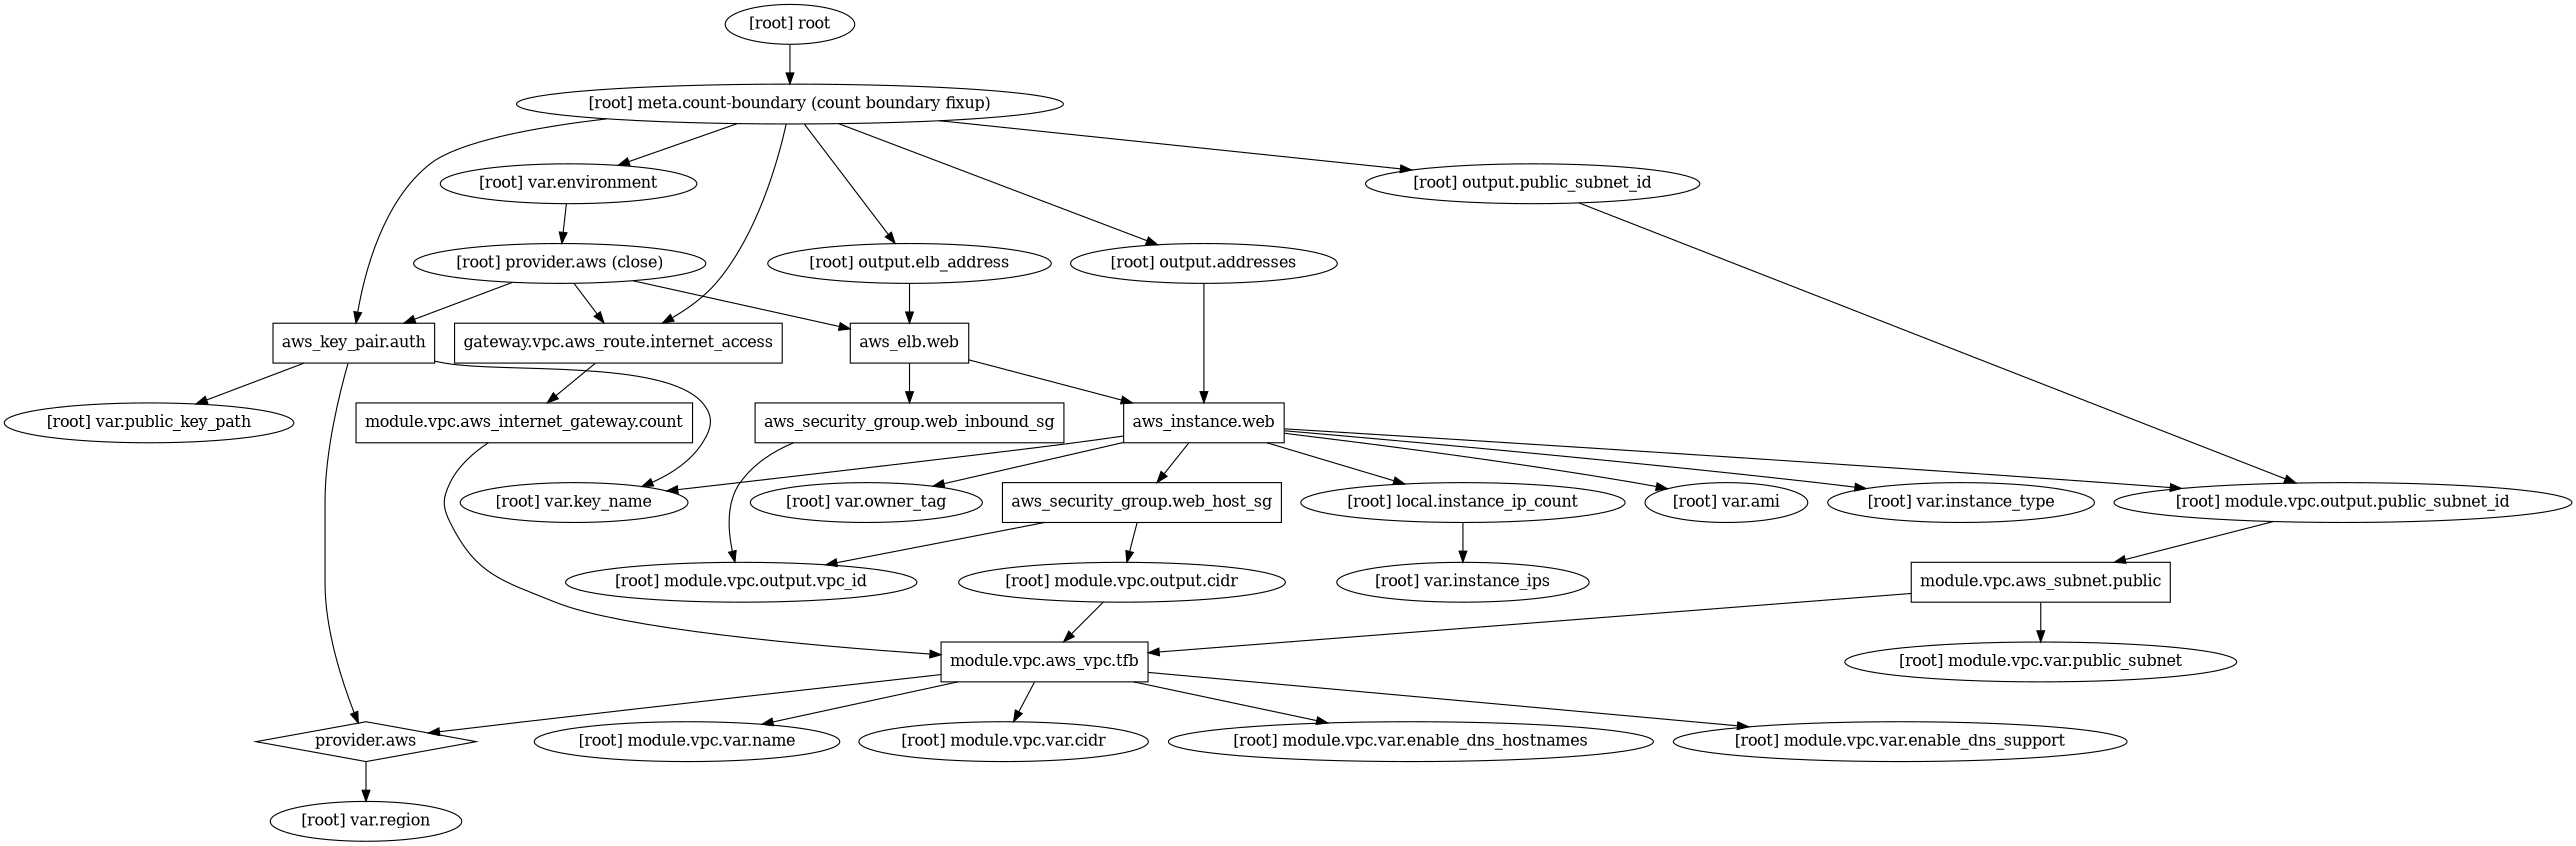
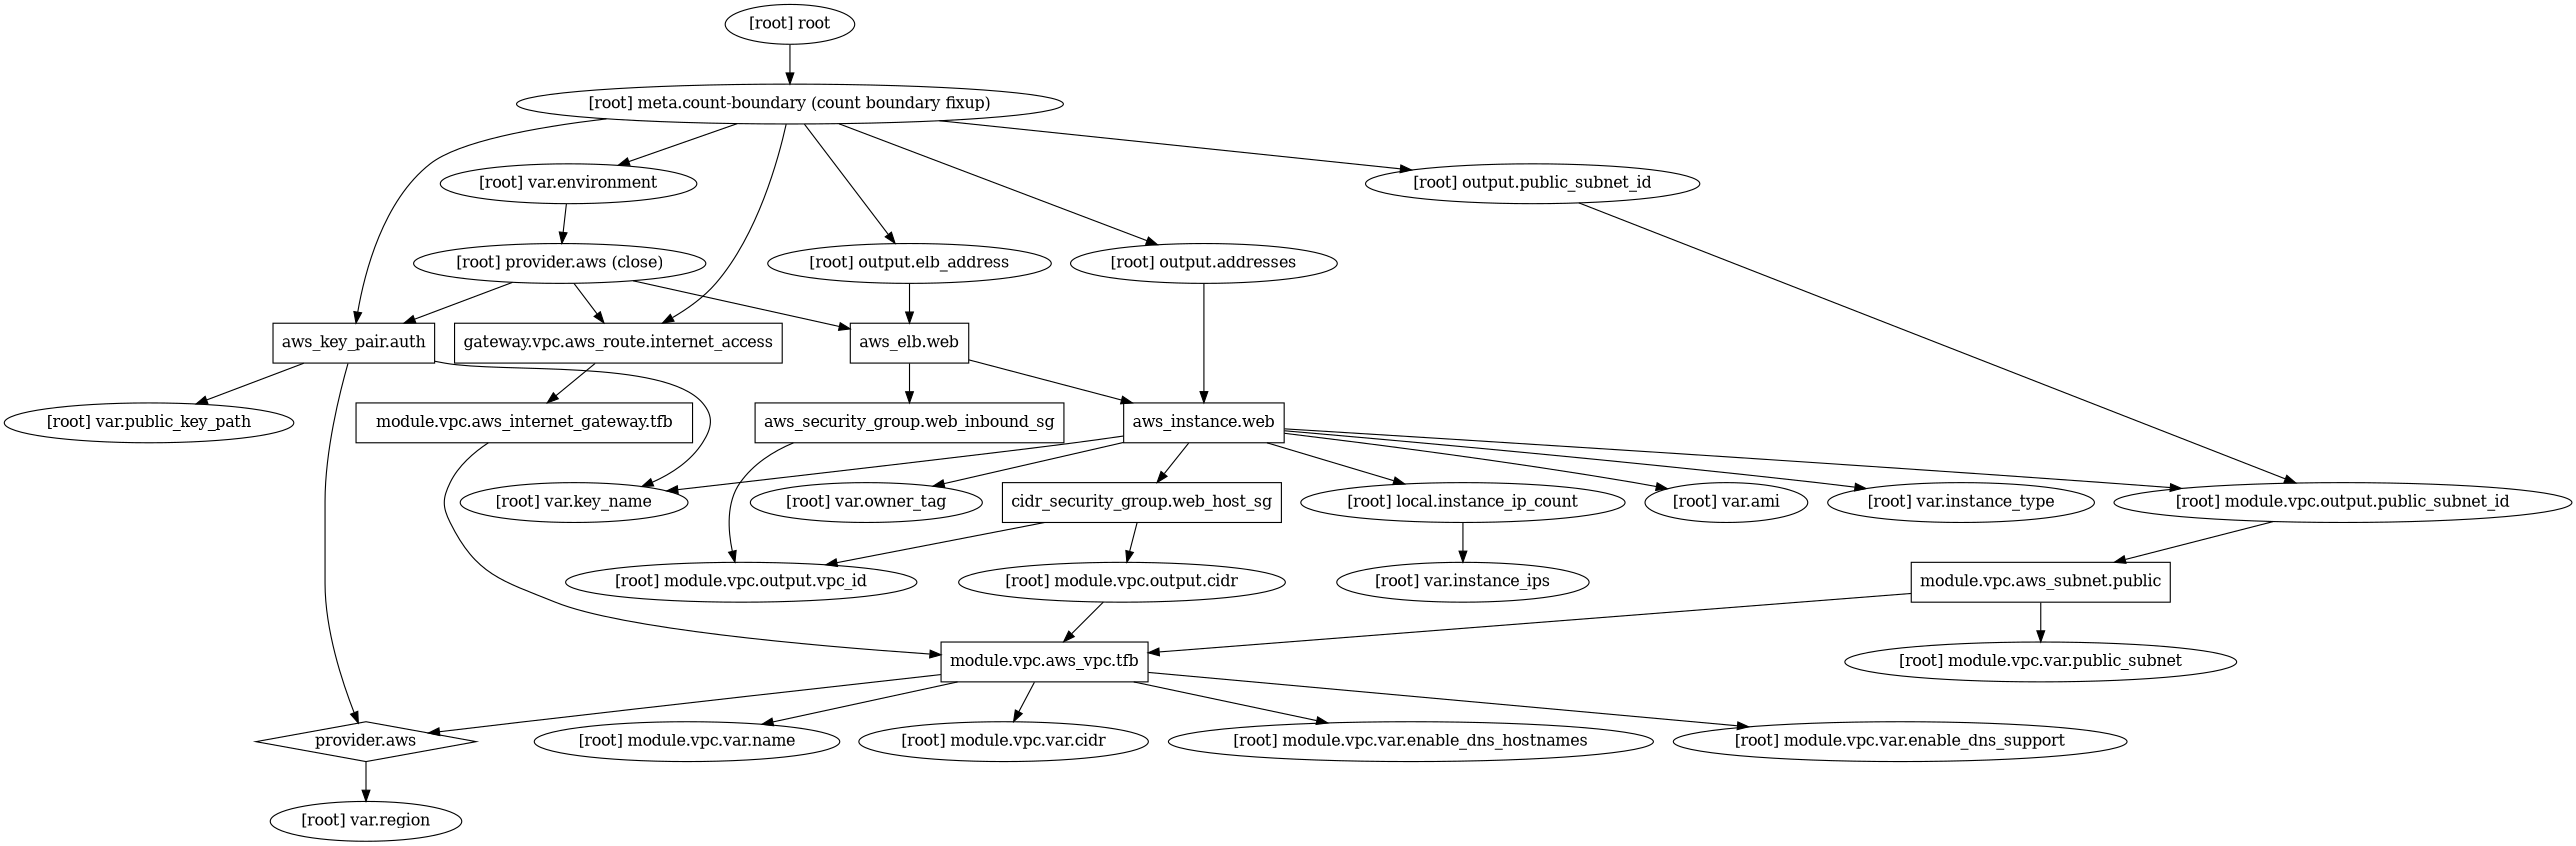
  digraph {
    compound=true
    newrank=true
    n1 [label="aws_elb.web" shape=box]
    n2 [label="aws_instance.web" shape=box]
    n3 [label="aws_security_group.web_inbound_sg" shape=box]
-   n4 [label="aws_security_group.web_host_sg" shape=box]
+   n4 [label="cidr_security_group.web_host_sg" shape=box]
    "[root] local.instance_ip_count"
    "[root] module.vpc.output.public_subnet_id"
    "[root] var.ami"
    "[root] var.instance_type"
    "[root] var.key_name"
    "[root] var.owner_tag"
    n11 [label="aws_key_pair.auth" shape=box]
    n12 [label="provider.aws" shape=diamond]
    "[root] var.public_key_path"
    "[root] module.vpc.output.cidr"
    "[root] module.vpc.output.vpc_id"
-   n16 [label="module.vpc.aws_internet_gateway.count" shape=box]
+   n16 [label="module.vpc.aws_internet_gateway.tfb" shape=box]
    n17 [label="module.vpc.aws_vpc.tfb" shape=box]
    n18 [label="gateway.vpc.aws_route.internet_access" shape=box]
    n19 [label="module.vpc.aws_subnet.public" shape=box]
    "[root] module.vpc.var.public_subnet"
    "[root] module.vpc.var.cidr"
    "[root] module.vpc.var.enable_dns_hostnames"
    "[root] module.vpc.var.enable_dns_support"
    "[root] module.vpc.var.name"
    "[root] var.region"
    "[root] var.instance_ips"
    "[root] meta.count-boundary (count boundary fixup)"
    "[root] output.addresses"
    "[root] output.elb_address"
    "[root] output.public_subnet_id"
    "[root] var.environment"
    "[root] provider.aws (close)"
    "[root] root"
    subgraph sub_1 {
      n1
      n2
      n3
      n4
      "[root] local.instance_ip_count"
      "[root] module.vpc.output.public_subnet_id"
      "[root] var.ami"
      "[root] var.instance_type"
      "[root] var.key_name"
      "[root] var.owner_tag"
      n11
      n12
      "[root] var.public_key_path"
      "[root] module.vpc.output.cidr"
      "[root] module.vpc.output.vpc_id"
      n16
      n17
      n18
      n19
      "[root] module.vpc.var.public_subnet"
      "[root] module.vpc.var.cidr"
      "[root] module.vpc.var.enable_dns_hostnames"
      "[root] module.vpc.var.enable_dns_support"
      "[root] module.vpc.var.name"
      "[root] var.region"
      "[root] var.instance_ips"
      "[root] meta.count-boundary (count boundary fixup)"
      "[root] output.addresses"
      "[root] output.elb_address"
      "[root] output.public_subnet_id"
      "[root] var.environment"
      "[root] provider.aws (close)"
      "[root] root"
    }
    n1 -> n2
    n1 -> n3
    n2 -> n4
    n2 -> "[root] local.instance_ip_count"
    n2 -> "[root] module.vpc.output.public_subnet_id"
    n2 -> "[root] var.ami"
    n2 -> "[root] var.instance_type"
    n2 -> "[root] var.key_name"
    n2 -> "[root] var.owner_tag"
    n3 -> "[root] module.vpc.output.vpc_id"
    n4 -> "[root] module.vpc.output.cidr"
    n4 -> "[root] module.vpc.output.vpc_id"
    "[root] local.instance_ip_count" -> "[root] var.instance_ips"
    "[root] module.vpc.output.public_subnet_id" -> n19
    n11 -> "[root] var.key_name"
    n11 -> n12
    n11 -> "[root] var.public_key_path"
    n12 -> "[root] var.region"
    "[root] module.vpc.output.cidr" -> n17
    n16 -> n17
    n17 -> n12
    n17 -> "[root] module.vpc.var.cidr"
    n17 -> "[root] module.vpc.var.enable_dns_hostnames"
    n17 -> "[root] module.vpc.var.enable_dns_support"
    n17 -> "[root] module.vpc.var.name"
    n18 -> n16
    n19 -> n17
    n19 -> "[root] module.vpc.var.public_subnet"
    "[root] meta.count-boundary (count boundary fixup)" -> n11
    "[root] meta.count-boundary (count boundary fixup)" -> n18
    "[root] meta.count-boundary (count boundary fixup)" -> "[root] output.addresses"
    "[root] meta.count-boundary (count boundary fixup)" -> "[root] output.elb_address"
    "[root] meta.count-boundary (count boundary fixup)" -> "[root] output.public_subnet_id"
    "[root] meta.count-boundary (count boundary fixup)" -> "[root] var.environment"
    "[root] output.addresses" -> n2
    "[root] output.elb_address" -> n1
    "[root] output.public_subnet_id" -> "[root] module.vpc.output.public_subnet_id"
    "[root] var.environment" -> "[root] provider.aws (close)"
    "[root] provider.aws (close)" -> n1
    "[root] provider.aws (close)" -> n11
    "[root] provider.aws (close)" -> n18
    "[root] root" -> "[root] meta.count-boundary (count boundary fixup)"
  }
